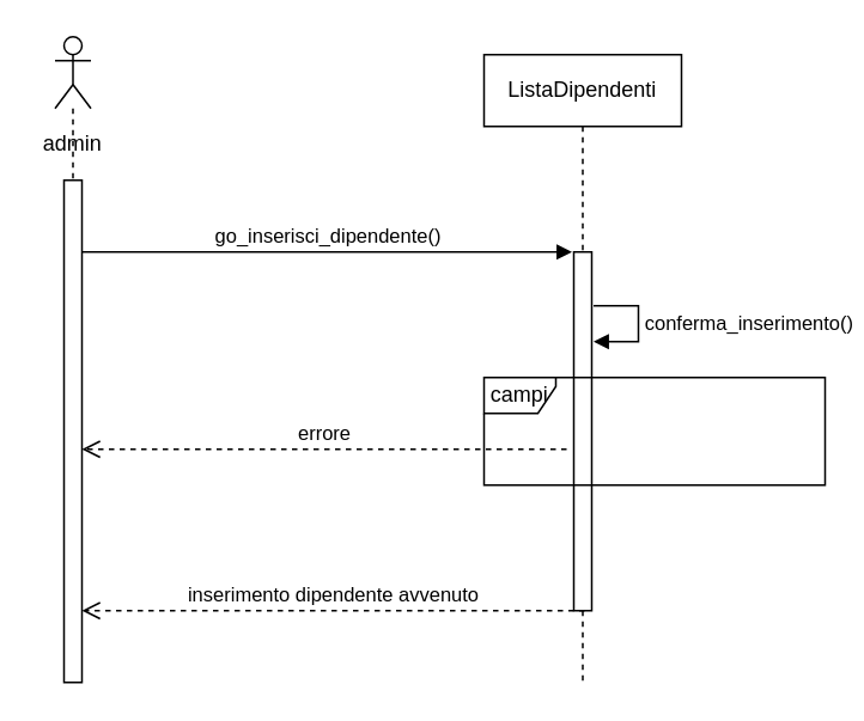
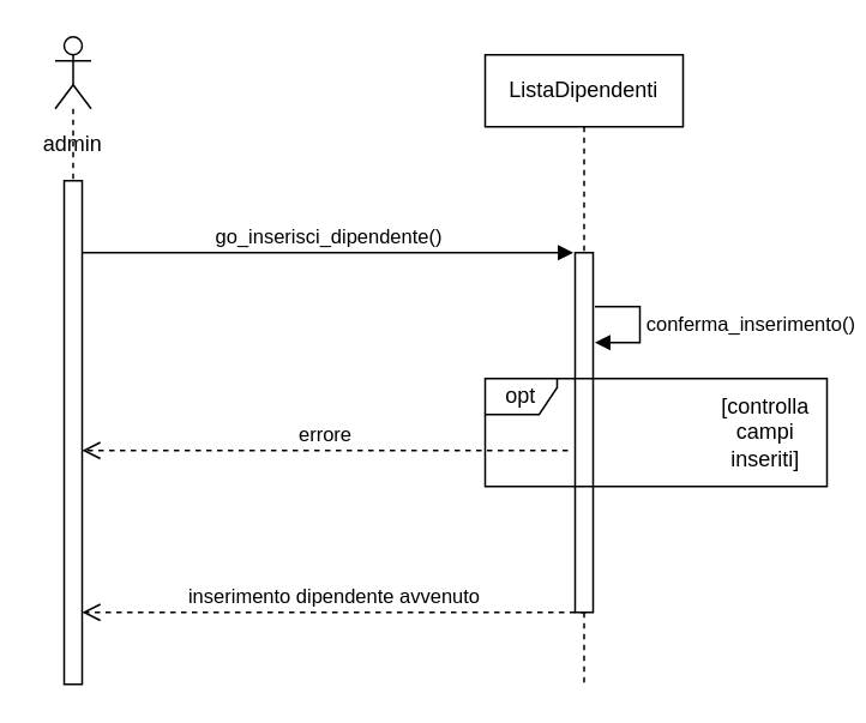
  <mxCell id="0" />
  <mxCell id="1" parent="0" />
  <mxCell id="2" value="" style="shape=umlLifeline;participant=umlActor;perimeter=lifelinePerimeter;whiteSpace=wrap;html=1;container=1;collapsible=0;recursiveResize=0;verticalAlign=top;spacingTop=36;outlineConnect=0;" vertex="1" parent="1"><mxGeometry x="30" y="20" width="20" height="90" as="geometry" /></mxCell>
  <mxCell id="3" value="" style="html=1;points=[];perimeter=orthogonalPerimeter;" vertex="1" parent="1"><mxGeometry x="35" y="100" width="10" height="280" as="geometry" /></mxCell>
  <mxCell id="4" value="admin" style="text;html=1;strokeColor=none;fillColor=none;align=center;verticalAlign=middle;whiteSpace=wrap;rounded=0;" vertex="1" parent="1"><mxGeometry x="20" y="70" width="40" height="20" as="geometry" /></mxCell>
  <mxCell id="5" value="&lt;div&gt;ListaDipendenti&lt;/div&gt;" style="shape=umlLifeline;perimeter=lifelinePerimeter;whiteSpace=wrap;html=1;container=1;collapsible=0;recursiveResize=0;outlineConnect=0;" vertex="1" parent="1"><mxGeometry x="269" y="30" width="110" height="350" as="geometry" /></mxCell>
  <mxCell id="6" value="" style="html=1;points=[];perimeter=orthogonalPerimeter;" vertex="1" parent="5"><mxGeometry x="50" y="110" width="10" height="200" as="geometry" /></mxCell>
  <mxCell id="7" value="go_inserisci_dipendente()" style="html=1;verticalAlign=bottom;endArrow=block;" edge="1" parent="1"><mxGeometry width="80" relative="1" as="geometry"><mxPoint x="45" y="140" as="sourcePoint" /><mxPoint x="318" y="140" as="targetPoint" /></mxGeometry></mxCell>
  <mxCell id="8" value="errore" style="html=1;verticalAlign=bottom;endArrow=open;dashed=1;endSize=8;" edge="1" parent="1"><mxGeometry relative="1" as="geometry"><mxPoint x="315" y="250" as="sourcePoint" /><mxPoint x="45" y="250" as="targetPoint" /></mxGeometry></mxCell>
- <mxCell id="9" value="campi" style="shape=umlFrame;whiteSpace=wrap;html=1;width=40;height=20;" vertex="1" parent="1"><mxGeometry x="269" y="210" width="190" height="60" as="geometry" /></mxCell>
+ <mxCell id="9" value="opt" style="shape=umlFrame;whiteSpace=wrap;html=1;width=40;height=20;" vertex="1" parent="1"><mxGeometry x="269" y="210" width="190" height="60" as="geometry" /></mxCell>
+ <mxCell id="10" value="&lt;div&gt;[controlla campi&lt;/div&gt;&lt;div&gt;inseriti]&lt;/div&gt;" style="text;html=1;strokeColor=none;fillColor=none;align=center;verticalAlign=middle;whiteSpace=wrap;rounded=0;" vertex="1" parent="1"><mxGeometry x="405" y="230" width="40" height="20" as="geometry" /></mxCell>
  <mxCell id="11" value="&lt;div&gt;inserimento dipendente avvenuto&lt;/div&gt;" style="html=1;verticalAlign=bottom;endArrow=open;dashed=1;endSize=8;" edge="1" parent="1"><mxGeometry relative="1" as="geometry"><mxPoint x="325" y="340" as="sourcePoint" /><mxPoint x="45" y="340" as="targetPoint" /></mxGeometry></mxCell>
  <mxCell id="12" value="conferma_inserimento()" style="edgeStyle=orthogonalEdgeStyle;html=1;align=left;spacingLeft=2;endArrow=block;rounded=0;entryX=1;entryY=0;" edge="1" parent="1"><mxGeometry relative="1" as="geometry"><mxPoint x="330" y="170" as="sourcePoint" /><Array as="points"><mxPoint x="355" y="170" /></Array><mxPoint x="330" y="190" as="targetPoint" /></mxGeometry></mxCell>
